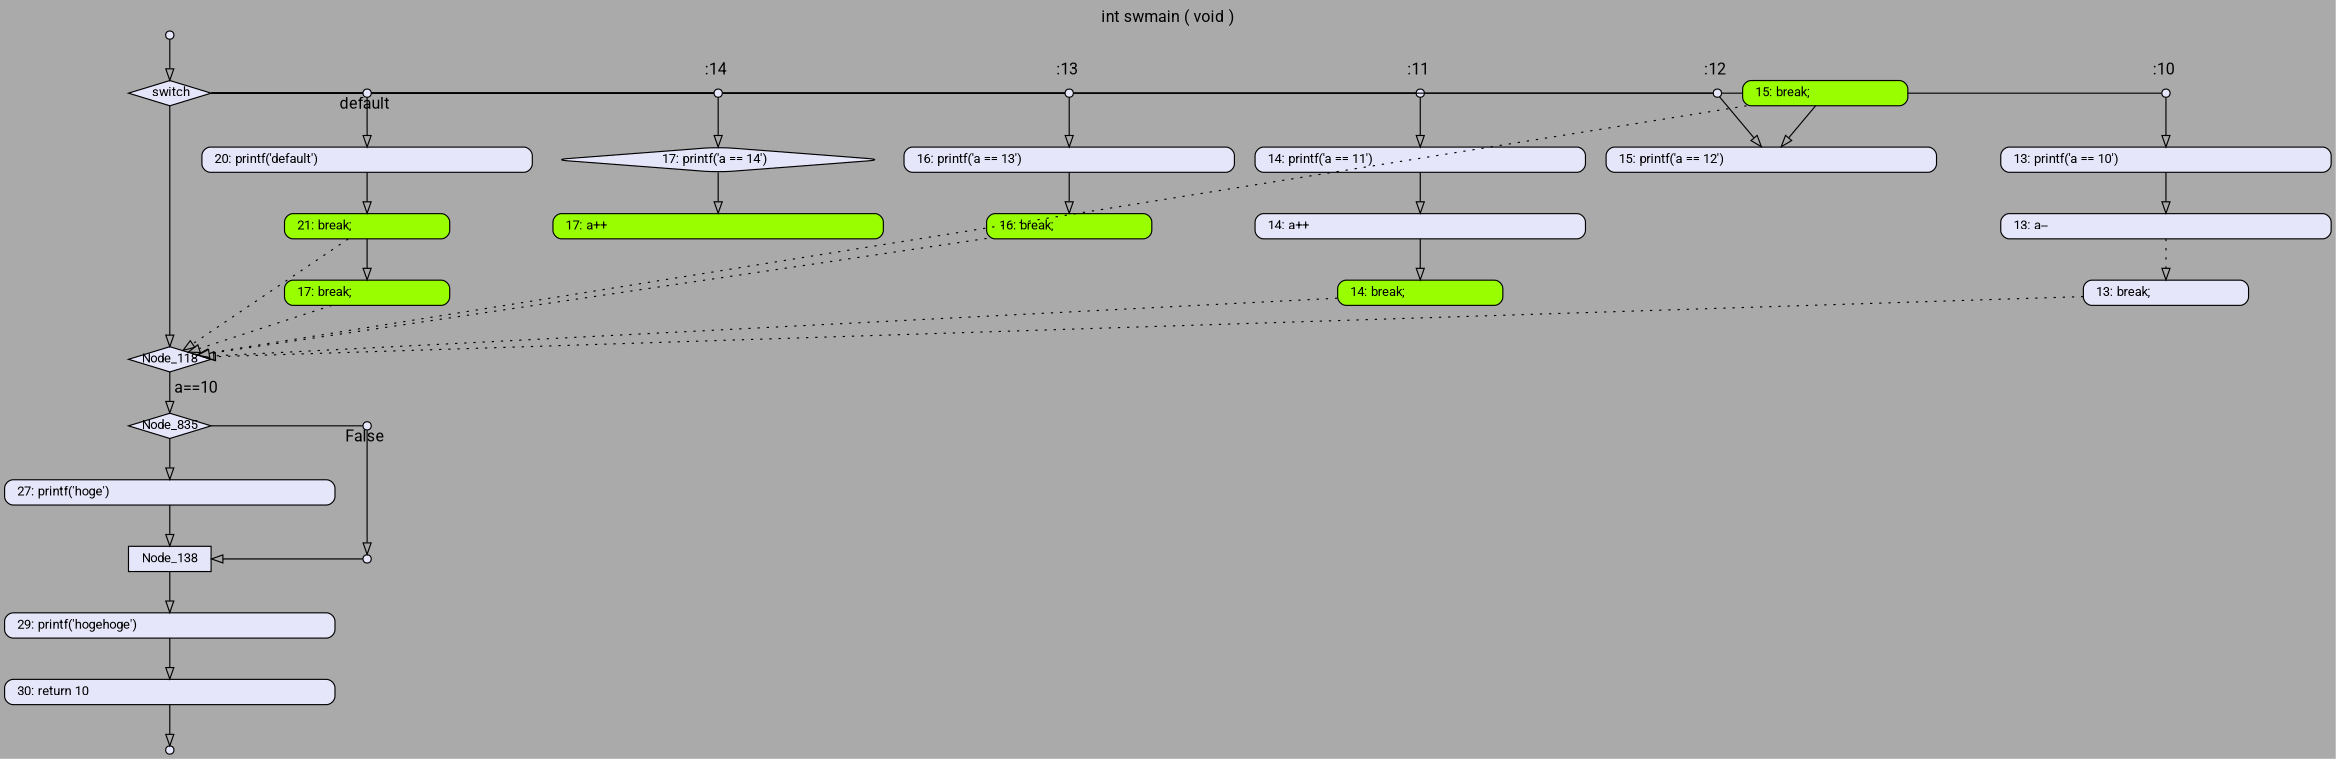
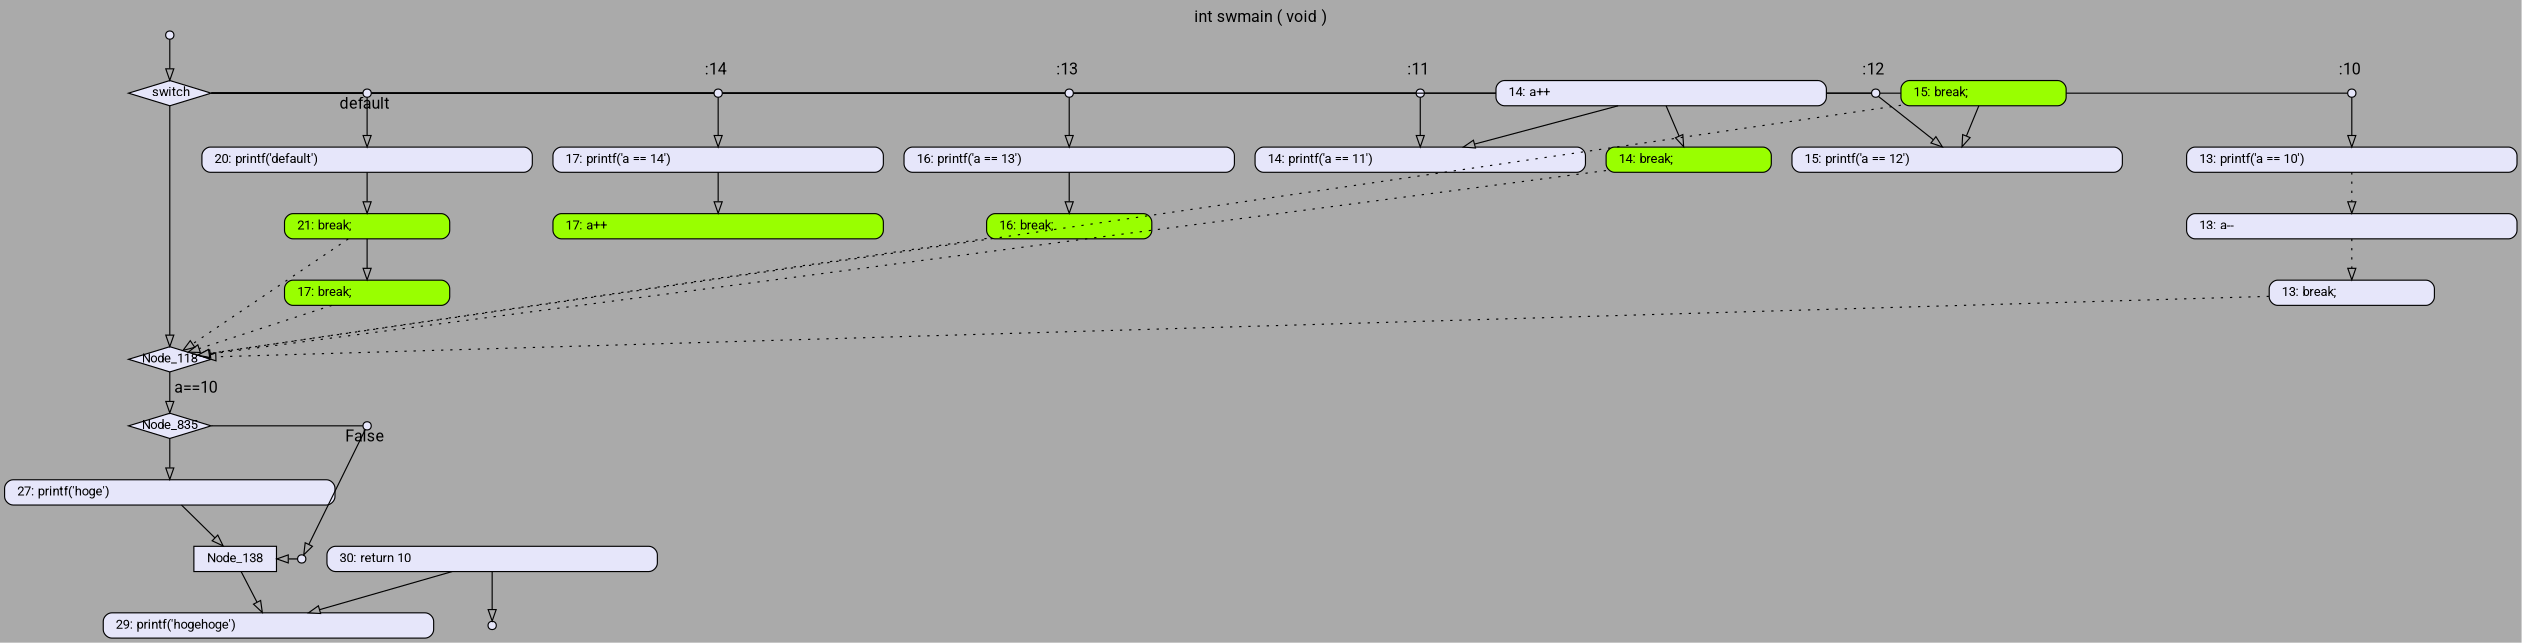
  digraph {
    bgcolor="#aaaaaa"
    fontname=Roboto
    label="int swmain ( void )"
    labelloc=t
    splines=false
    node [color="#000000" fillcolor="#e6e6fa" fixedsize=true fontcolor="#000000" fontname=Roboto fontsize=11 shape=box style="filled, rounded"]
    edge [fillcolor="#aaaaaa" fontcolor="#000000" fontname=Roboto fontsize=14 weight=100]
    n1 [height=0.3 label=" switch\l" shape=diamond style=filled width=1]
    Node_110 [height=0.1 shape=point width=0.1]
    Node_115 [height=0.1 shape=point width=0.1]
    Node_120 [height=0.1 shape=point width=0.1]
    Node_124 [height=0.1 shape=point width=0.1]
    Node_128 [height=0.1 shape=point width=0.1]
    Node_132 [height=0.1 shape=point width=0.1]
    n8 [height=0.3 label=Node_835 shape=diamond style=filled width=1]
    Node_137 [height=0.1 shape=point width=0.1]
    Node_138 [height=0.3 style=filled width=1.0]
    Node_139 [height=0.1 shape=point width=0.1]
    n12 [height=0.3 label=Node_118 shape=diamond style=filled width=1.0]
    n13 [height=0.3 label=" 13: printf('a == 10')\l" width=4]
    n14 [height=0.3 label=" 14: printf('a == 11')\l" width=4]
    n15 [height=0.3 label=" 15: printf('a == 12')\l" width=4]
    n16 [height=0.3 label=" 16: printf('a == 13')\l" width=4]
-   n17 [height=0.3 label=" 17: printf('a == 14')\l" shape=diamond width=4]
+   n17 [height=0.3 label=" 17: printf('a == 14')\l" width=4]
    n18 [height=0.3 label=" 20: printf('default')\l" width=4]
    n19 [height=0.3 label=" 27: printf('hoge')\l" width=4]
    n20 [height=0.3 label=" 29: printf('hogehoge')\l" width=4]
    Node_106 [height=0.1 shape=point width=0.1]
    n22 [height=0.3 label=" 30: return 10\l" width=4]
    Node_142 [height=0.1 shape=point width=0.1]
    n24 [height=0.3 label=" 13: a--\l" width=4]
    n25 [height=0.3 label=" 13: break;\l" width=2.0]
    n26 [height=0.3 label=" 14: a++\l" width=4]
    n27 [fillcolor="#99ff00" height=0.3 label=" 14: break;\l" width=2.0]
    n28 [fillcolor="#99ff00" height=0.3 label=" 15: break;\l" width=2.0]
    n29 [fillcolor="#99ff00" height=0.3 label=" 16: break;\l" width=2.0]
    n30 [fillcolor="#99ff00" height=0.3 label=" 17: a++\l" width=4]
    n31 [fillcolor="#99ff00" height=0.3 label=" 17: break;\l" width=2.0]
    n32 [fillcolor="#99ff00" height=0.3 label=" 21: break;\l" width=2.0]
    subgraph sub_1 {
      rank=same
      n1
      Node_110
    }
    subgraph sub_2 {
      rank=same
      n1
      Node_115
    }
    subgraph sub_3 {
      rank=same
      n1
      Node_120
    }
    subgraph sub_4 {
      rank=same
      n1
      Node_124
    }
    subgraph sub_5 {
      rank=same
      n1
      Node_128
    }
    subgraph sub_6 {
      rank=same
      n1
      Node_132
    }
    subgraph sub_7 {
      rank=same
      n8
      Node_137
    }
    subgraph sub_8 {
      rank=same
      Node_138
      Node_139
    }
    n1 -> Node_110 [dir=none headlabel=" :10\l" labelangle=-90 labeldistance=2 labelfloat=true weight=""]
    n1 -> Node_115 [dir=none headlabel=" :11\l" labelangle=-90 labeldistance=2 labelfloat=true weight=""]
    n1 -> Node_120 [dir=none headlabel=" :12\l" labelangle=-90 labeldistance=2 labelfloat=true weight=""]
    n1 -> Node_124 [dir=none headlabel=" :13\l" labelangle=-90 labeldistance=2 labelfloat=true weight=""]
    n1 -> Node_128 [dir=none headlabel=" :14\l" labelangle=-90 labeldistance=2 labelfloat=true weight=""]
    n1 -> Node_132 [dir=none headlabel=" default\l" labelangle=90 labeldistance=1 labelfloat=true weight=""]
    n1 -> n12
    Node_110 -> n13
    Node_115 -> n14
    Node_120 -> n15
    Node_124 -> n16
    Node_128 -> n17
    Node_132 -> n18
    n8 -> Node_137 [dir=none headlabel=" False\l" labelangle=90 labeldistance=1 labelfloat=true weight=""]
    n8 -> n19
    Node_137 -> Node_139
    Node_138 -> Node_139 [dir=back weight=""]
    Node_138 -> n20
    n12 -> n8 [headlabel=" a==10\l" labelangle=-45 labeldistance=3.0 labelfloat=true]
-   n13 -> n24
-   n14 -> n26
+   n13 -> n24 [style=dotted]
+   n26 -> n14
    n16 -> n29
    n17 -> n30
    n18 -> n32
    n19 -> Node_138
-   n20 -> n22
+   n22 -> n20
    Node_106 -> n1
    n22 -> Node_142
    n24 -> n25 [style=dotted]
    n25 -> n12 [style=dotted weight=1.0]
    n26 -> n27
    n27 -> n12 [style=dotted weight=1.0]
    n28 -> n12 [style=dotted weight=1.0]
    n28 -> n15
    n29 -> n12 [style=dotted weight=1.0]
    n31 -> n12 [style=dotted weight=1.0]
    n32 -> n12 [style=dotted weight=1.0]
    n32 -> n31
  }
